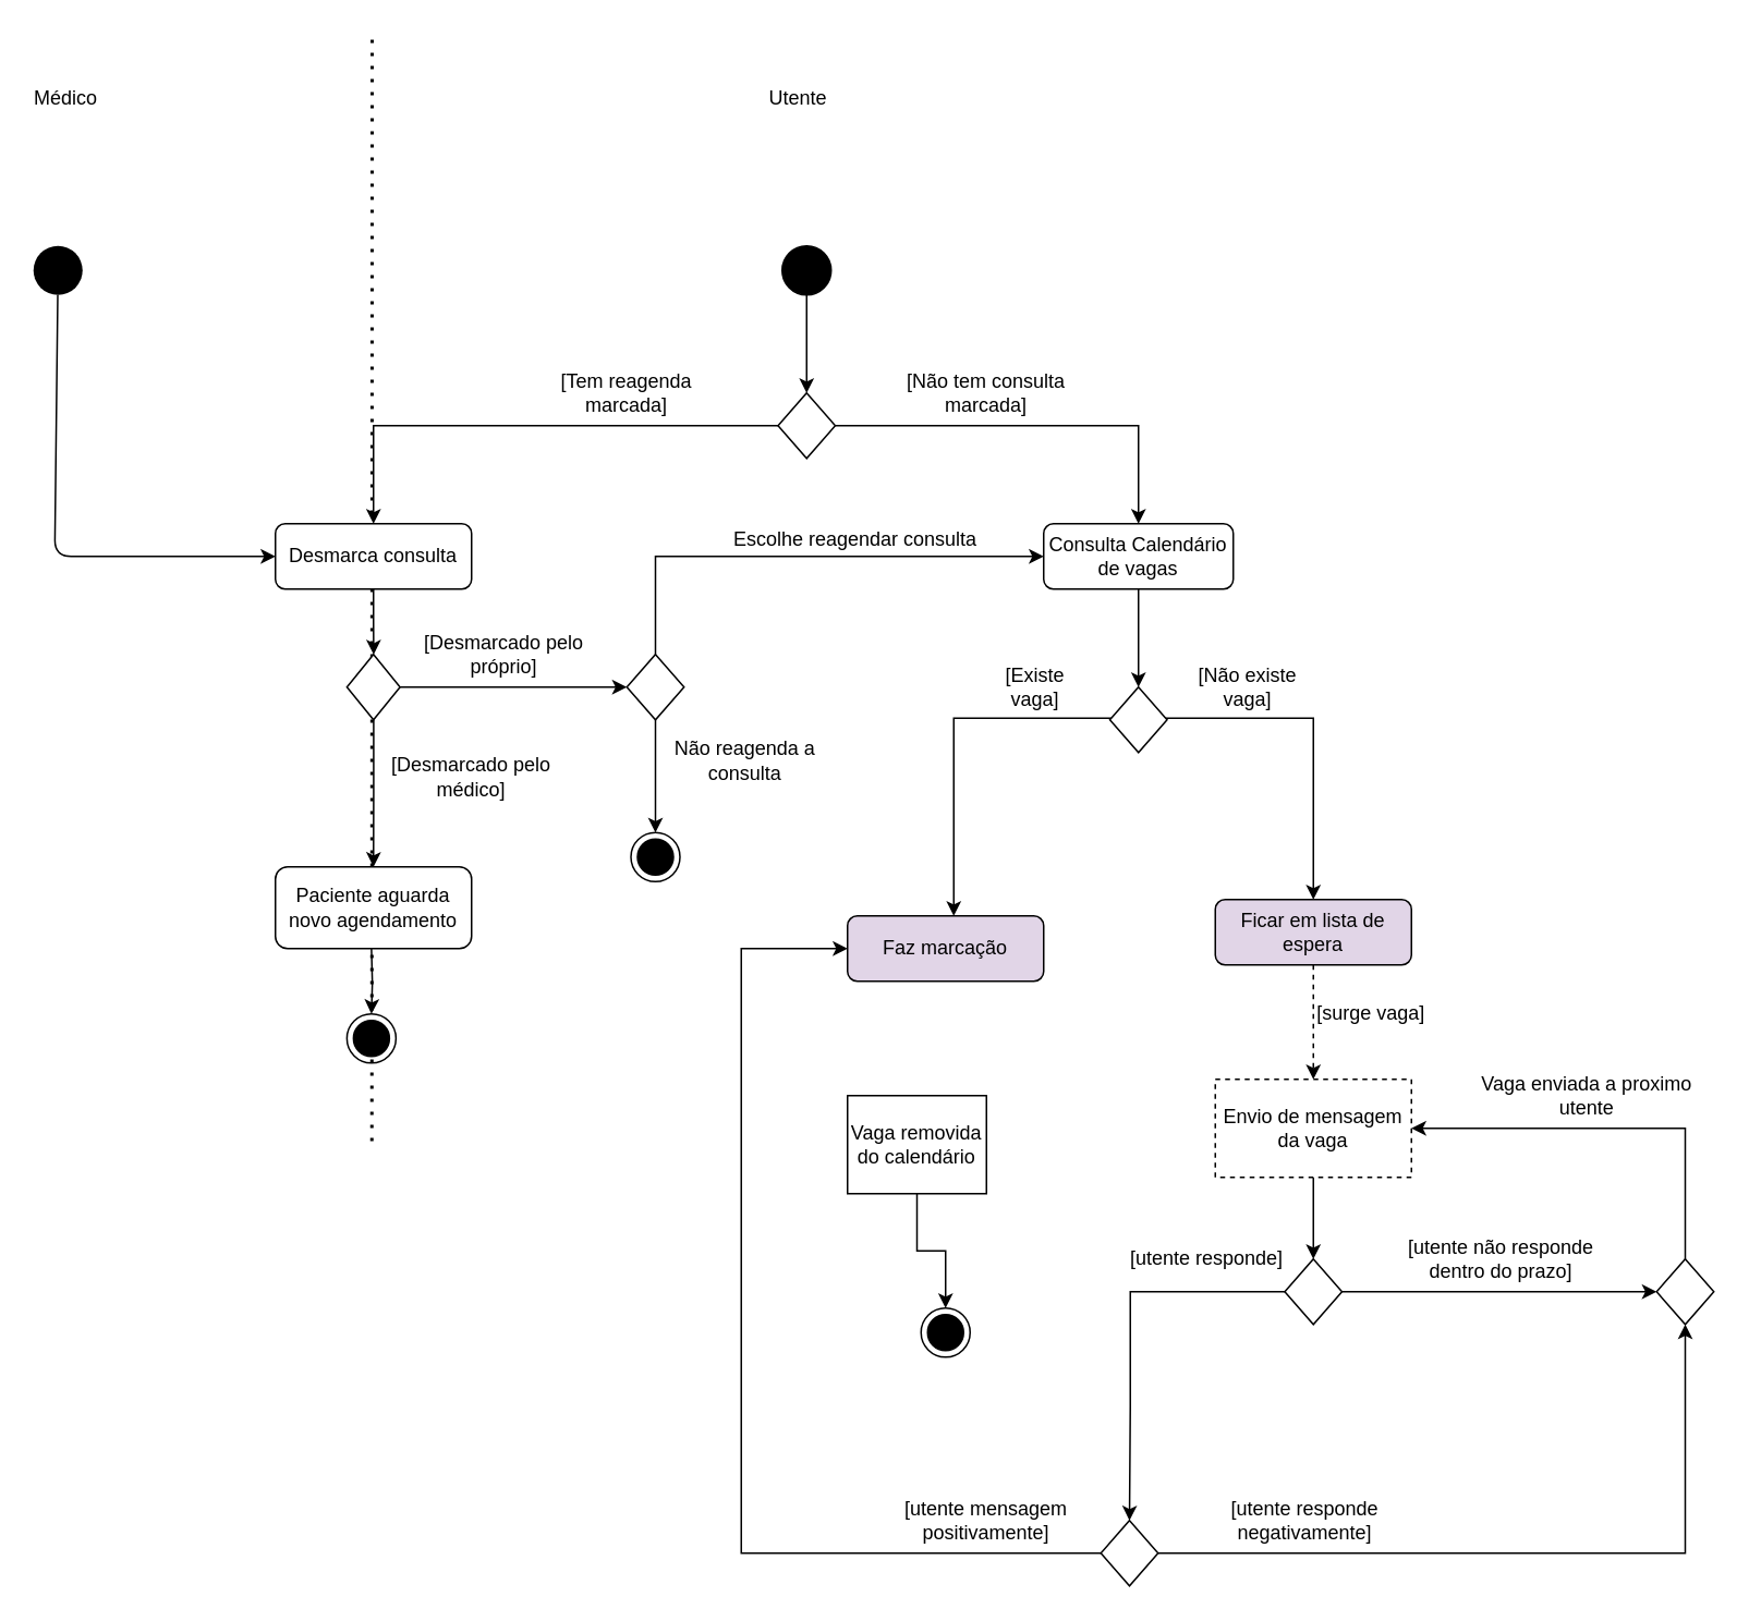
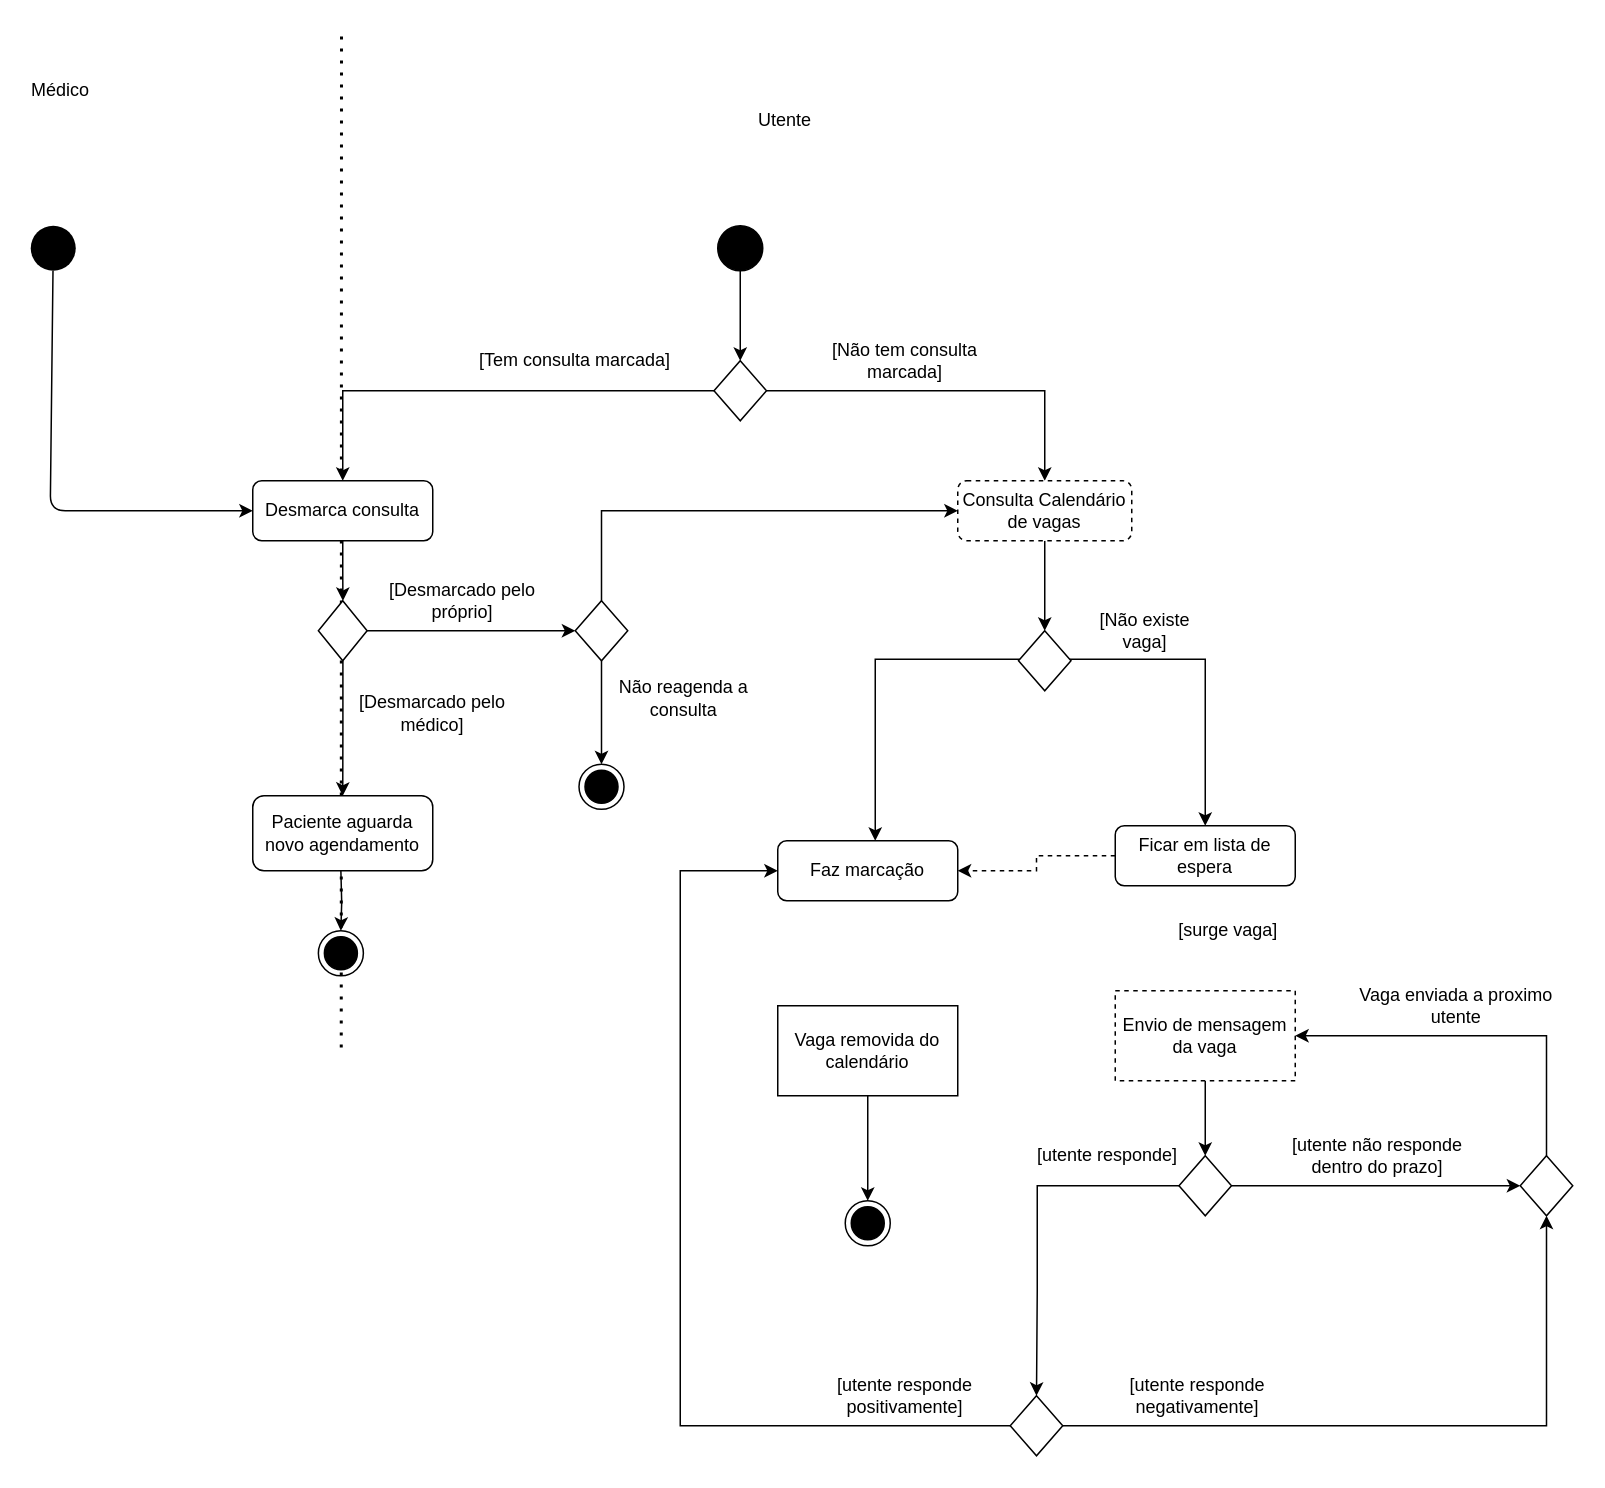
  <mxCell id="0" />
  <mxCell id="1" parent="0" />
  <mxCell id="2" value="" style="endArrow=none;dashed=1;html=1;dashPattern=1 3;strokeWidth=2;" parent="1" edge="1"><mxGeometry width="50" height="50" relative="1" as="geometry"><mxPoint x="227" y="697.861" as="sourcePoint" /><mxPoint x="227.17" y="20" as="targetPoint" /></mxGeometry></mxCell>
  <mxCell id="3" value="" style="ellipse;whiteSpace=wrap;html=1;aspect=fixed;fillColor=#000000;" parent="1" vertex="1"><mxGeometry x="478" y="150" width="30" height="30" as="geometry" /></mxCell>
  <mxCell id="4" value="" style="endArrow=classic;html=1;exitX=0.5;exitY=1;exitDx=0;exitDy=0;entryX=0.5;entryY=0;entryDx=0;entryDy=0;" parent="1" source="3" target="11" edge="1"><mxGeometry width="50" height="50" relative="1" as="geometry"><mxPoint x="491.5" y="190" as="sourcePoint" /><mxPoint x="492.5" y="230" as="targetPoint" /></mxGeometry></mxCell>
- <mxCell id="5" value="Faz marcação" style="rounded=1;whiteSpace=wrap;html=1;fillColor=#e1d5e7;" parent="1" vertex="1"><mxGeometry x="518" y="560" width="120" height="40" as="geometry" /></mxCell>
+ <mxCell id="5" value="Faz marcação" style="rounded=1;whiteSpace=wrap;html=1;" parent="1" vertex="1"><mxGeometry x="518" y="560" width="120" height="40" as="geometry" /></mxCell>
  <mxCell id="6" style="edgeStyle=orthogonalEdgeStyle;rounded=0;orthogonalLoop=1;jettySize=auto;html=1;entryX=0.5;entryY=0;entryDx=0;entryDy=0;" parent="1" source="7" target="8" edge="1"><mxGeometry relative="1" as="geometry" /></mxCell>
- <mxCell id="7" value="Vaga removida do calendário" style="whiteSpace=wrap;html=1;rounded=1;arcSize=0;" parent="1" vertex="1"><mxGeometry x="518" y="670" width="85" height="60" as="geometry" /></mxCell>
+ <mxCell id="7" value="Vaga removida do calendário" style="whiteSpace=wrap;html=1;rounded=1;arcSize=0;" parent="1" vertex="1"><mxGeometry x="518" y="670" width="120" height="60" as="geometry" /></mxCell>
  <mxCell id="8" value="" style="ellipse;html=1;shape=endState;fillColor=#000000;" parent="1" vertex="1"><mxGeometry x="563" y="800" width="30" height="30" as="geometry" /></mxCell>
  <mxCell id="9" style="edgeStyle=orthogonalEdgeStyle;rounded=0;orthogonalLoop=1;jettySize=auto;html=1;" parent="1" source="11" target="17" edge="1"><mxGeometry relative="1" as="geometry"><mxPoint x="308" y="310" as="targetPoint" /><Array as="points"><mxPoint x="228" y="260" /></Array></mxGeometry></mxCell>
  <mxCell id="10" style="edgeStyle=orthogonalEdgeStyle;rounded=0;orthogonalLoop=1;jettySize=auto;html=1;entryX=0.5;entryY=0;entryDx=0;entryDy=0;" parent="1" source="11" target="15" edge="1"><mxGeometry relative="1" as="geometry"><mxPoint x="698" y="310" as="targetPoint" /></mxGeometry></mxCell>
  <mxCell id="11" value="" style="rhombus;whiteSpace=wrap;html=1;fillColor=#FFFFFF;" parent="1" vertex="1"><mxGeometry x="475.5" y="240" width="35" height="40" as="geometry" /></mxCell>
- <mxCell id="12" value="[Tem reagenda marcada]" style="text;html=1;strokeColor=none;fillColor=none;align=center;verticalAlign=middle;whiteSpace=wrap;rounded=0;" parent="1" vertex="1"><mxGeometry x="318" y="230" width="130" height="20" as="geometry" /></mxCell>
+ <mxCell id="12" value="[Tem consulta marcada]" style="text;html=1;strokeColor=none;fillColor=none;align=center;verticalAlign=middle;whiteSpace=wrap;rounded=0;" parent="1" vertex="1"><mxGeometry x="318" y="230" width="130" height="20" as="geometry" /></mxCell>
  <mxCell id="13" value="[Não tem consulta marcada]" style="text;html=1;strokeColor=none;fillColor=none;align=center;verticalAlign=middle;whiteSpace=wrap;rounded=0;" parent="1" vertex="1"><mxGeometry x="538" y="230" width="130" height="20" as="geometry" /></mxCell>
  <mxCell id="14" style="edgeStyle=orthogonalEdgeStyle;rounded=0;orthogonalLoop=1;jettySize=auto;html=1;" parent="1" source="15" target="34" edge="1"><mxGeometry relative="1" as="geometry" /></mxCell>
- <mxCell id="15" value="Consulta Calendário de vagas" style="rounded=1;whiteSpace=wrap;html=1;" parent="1" vertex="1"><mxGeometry x="638" y="320" width="116" height="40" as="geometry" /></mxCell>
+ <mxCell id="15" value="Consulta Calendário de vagas" style="rounded=1;whiteSpace=wrap;html=1;dashed=1;" parent="1" vertex="1"><mxGeometry x="638" y="320" width="116" height="40" as="geometry" /></mxCell>
  <mxCell id="16" value="" style="edgeStyle=orthogonalEdgeStyle;rounded=0;orthogonalLoop=1;jettySize=auto;html=1;exitX=0.5;exitY=1;exitDx=0;exitDy=0;" parent="1" source="17" target="25" edge="1"><mxGeometry relative="1" as="geometry"><mxPoint x="228" y="370" as="sourcePoint" /></mxGeometry></mxCell>
  <mxCell id="17" value="Desmarca consulta" style="rounded=1;whiteSpace=wrap;html=1;" parent="1" vertex="1"><mxGeometry x="168" y="320" width="120" height="40" as="geometry" /></mxCell>
- <mxCell id="18" value="Escolhe reagendar consulta" style="text;html=1;strokeColor=none;fillColor=none;align=center;verticalAlign=middle;whiteSpace=wrap;rounded=0;" parent="1" vertex="1"><mxGeometry x="433" y="320" width="180" height="20" as="geometry" /></mxCell>
  <mxCell id="19" value="" style="ellipse;whiteSpace=wrap;html=1;aspect=fixed;fillColor=#000000;strokeColor=none;" parent="1" vertex="1"><mxGeometry x="20" y="150" width="30" height="30" as="geometry" /></mxCell>
  <mxCell id="20" value="" style="endArrow=classic;html=1;entryX=0;entryY=0.5;entryDx=0;entryDy=0;" parent="1" source="19" target="17" edge="1"><mxGeometry width="50" height="50" relative="1" as="geometry"><mxPoint x="28" y="200" as="sourcePoint" /><mxPoint x="92.5" y="230" as="targetPoint" /><Array as="points"><mxPoint x="33" y="340" /></Array></mxGeometry></mxCell>
  <mxCell id="21" value="[Desmarcado pelo médico]" style="text;html=1;strokeColor=none;fillColor=none;align=center;verticalAlign=middle;whiteSpace=wrap;rounded=0;" parent="1" vertex="1"><mxGeometry x="223" y="465" width="130" height="20" as="geometry" /></mxCell>
  <mxCell id="22" value="[Desmarcado pelo próprio]" style="text;html=1;strokeColor=none;fillColor=none;align=center;verticalAlign=middle;whiteSpace=wrap;rounded=0;" parent="1" vertex="1"><mxGeometry x="243" y="390" width="130" height="20" as="geometry" /></mxCell>
  <mxCell id="23" style="edgeStyle=orthogonalEdgeStyle;rounded=0;orthogonalLoop=1;jettySize=auto;html=1;entryX=0;entryY=0.5;entryDx=0;entryDy=0;" parent="1" source="25" target="57" edge="1"><mxGeometry relative="1" as="geometry"><mxPoint x="383" y="420" as="targetPoint" /></mxGeometry></mxCell>
  <mxCell id="24" style="edgeStyle=orthogonalEdgeStyle;rounded=0;orthogonalLoop=1;jettySize=auto;html=1;" parent="1" source="25" target="26" edge="1"><mxGeometry relative="1" as="geometry"><mxPoint x="228" y="520" as="targetPoint" /></mxGeometry></mxCell>
  <mxCell id="25" value="" style="rhombus;whiteSpace=wrap;html=1;fillColor=#FFFFFF;" parent="1" vertex="1"><mxGeometry x="211.75" y="400" width="32.5" height="40" as="geometry" /></mxCell>
  <mxCell id="26" value="Paciente aguarda novo agendamento" style="rounded=1;whiteSpace=wrap;html=1;" parent="1" vertex="1"><mxGeometry x="168" y="530" width="120" height="50" as="geometry" /></mxCell>
  <mxCell id="27" style="edgeStyle=orthogonalEdgeStyle;rounded=0;orthogonalLoop=1;jettySize=auto;html=1;entryX=0.5;entryY=0;entryDx=0;entryDy=0;" parent="1" target="28" edge="1"><mxGeometry relative="1" as="geometry"><mxPoint x="226.75" y="580" as="sourcePoint" /></mxGeometry></mxCell>
  <mxCell id="28" value="" style="ellipse;html=1;shape=endState;fillColor=#000000;" parent="1" vertex="1"><mxGeometry x="211.75" y="620" width="30" height="30" as="geometry" /></mxCell>
  <mxCell id="29" value="Médico" style="text;html=1;strokeColor=none;fillColor=none;align=center;verticalAlign=middle;whiteSpace=wrap;rounded=0;" parent="1" vertex="1"><mxGeometry x="20" y="50" width="40" height="20" as="geometry" /></mxCell>
- <mxCell id="30" value="Utente" style="text;html=1;strokeColor=none;fillColor=none;align=center;verticalAlign=middle;whiteSpace=wrap;rounded=0;" parent="1" vertex="1"><mxGeometry x="468" y="50" width="40" height="20" as="geometry" /></mxCell>
+ <mxCell id="30" value="Utente" style="text;html=1;strokeColor=none;fillColor=none;align=center;verticalAlign=middle;whiteSpace=wrap;rounded=0;" parent="1" vertex="1"><mxGeometry x="503" y="70" width="40" height="20" as="geometry" /></mxCell>
  <mxCell id="31" value="" style="endArrow=none;html=1;strokeColor=none;" parent="1" edge="1"><mxGeometry width="50" height="50" relative="1" as="geometry"><mxPoint x="227.41" y="640" as="sourcePoint" /><mxPoint x="227.82" y="40" as="targetPoint" /></mxGeometry></mxCell>
  <mxCell id="32" style="edgeStyle=orthogonalEdgeStyle;rounded=0;orthogonalLoop=1;jettySize=auto;html=1;" parent="1" source="34" edge="1"><mxGeometry relative="1" as="geometry"><mxPoint x="583" y="560" as="targetPoint" /><Array as="points"><mxPoint x="583" y="439" /></Array></mxGeometry></mxCell>
  <mxCell id="33" style="edgeStyle=orthogonalEdgeStyle;rounded=0;orthogonalLoop=1;jettySize=auto;html=1;" parent="1" source="34" edge="1"><mxGeometry relative="1" as="geometry"><mxPoint x="803" y="550" as="targetPoint" /><Array as="points"><mxPoint x="803" y="439" /></Array></mxGeometry></mxCell>
  <mxCell id="34" value="" style="rhombus;whiteSpace=wrap;html=1;fillColor=#FFFFFF;" parent="1" vertex="1"><mxGeometry x="678.5" y="420" width="35" height="40" as="geometry" /></mxCell>
- <mxCell id="35" value="" style="edgeStyle=orthogonalEdgeStyle;rounded=0;orthogonalLoop=1;jettySize=auto;html=1;dashed=1;" parent="1" source="36" target="38" edge="1"><mxGeometry relative="1" as="geometry" /></mxCell>
- <mxCell id="36" value="Ficar em lista de espera" style="rounded=1;whiteSpace=wrap;html=1;fillColor=#e1d5e7;" parent="1" vertex="1"><mxGeometry x="743" y="550" width="120" height="40" as="geometry" /></mxCell>
+ <mxCell id="35" value="" style="edgeStyle=orthogonalEdgeStyle;rounded=0;orthogonalLoop=1;jettySize=auto;html=1;dashed=1;" parent="1" source="36" target="5" edge="1"><mxGeometry relative="1" as="geometry" /></mxCell>
+ <mxCell id="36" value="Ficar em lista de espera" style="rounded=1;whiteSpace=wrap;html=1;" parent="1" vertex="1"><mxGeometry x="743" y="550" width="120" height="40" as="geometry" /></mxCell>
  <mxCell id="37" style="edgeStyle=orthogonalEdgeStyle;rounded=0;orthogonalLoop=1;jettySize=auto;html=1;" parent="1" source="38" target="41" edge="1"><mxGeometry relative="1" as="geometry" /></mxCell>
  <mxCell id="38" value="Envio de mensagem da vaga" style="whiteSpace=wrap;html=1;rounded=1;arcSize=0;dashed=1;" parent="1" vertex="1"><mxGeometry x="743" y="660" width="120" height="60" as="geometry" /></mxCell>
- <mxCell id="39" value="[surge vaga]" style="text;html=1;align=center;verticalAlign=middle;resizable=0;points=[];autosize=1;" parent="1" vertex="1"><mxGeometry x="798" y="610" width="80" height="20" as="geometry" /></mxCell>
+ <mxCell id="39" value="[surge vaga]" style="text;html=1;align=center;verticalAlign=middle;resizable=0;points=[];autosize=1;" parent="1" vertex="1"><mxGeometry x="778" y="610" width="80" height="20" as="geometry" /></mxCell>
  <mxCell id="40" style="edgeStyle=orthogonalEdgeStyle;rounded=0;orthogonalLoop=1;jettySize=auto;html=1;entryX=0.5;entryY=0;entryDx=0;entryDy=0;" parent="1" source="41" target="46" edge="1"><mxGeometry relative="1" as="geometry"><mxPoint x="688" y="911" as="targetPoint" /><Array as="points"><mxPoint x="691" y="790" /><mxPoint x="691" y="860" /></Array></mxGeometry></mxCell>
  <mxCell id="41" value="" style="rhombus;whiteSpace=wrap;html=1;fillColor=#FFFFFF;" parent="1" vertex="1"><mxGeometry x="785.5" y="770" width="35" height="40" as="geometry" /></mxCell>
  <mxCell id="42" value="[utente responde]" style="text;html=1;strokeColor=none;fillColor=none;align=center;verticalAlign=middle;whiteSpace=wrap;rounded=0;" parent="1" vertex="1"><mxGeometry x="673" y="760" width="130" height="20" as="geometry" /></mxCell>
  <mxCell id="43" value="[utente não responde dentro do&amp;nbsp;prazo]" style="text;html=1;strokeColor=none;fillColor=none;align=center;verticalAlign=middle;whiteSpace=wrap;rounded=0;" parent="1" vertex="1"><mxGeometry x="853" y="760" width="130" height="20" as="geometry" /></mxCell>
  <mxCell id="44" style="edgeStyle=orthogonalEdgeStyle;rounded=0;orthogonalLoop=1;jettySize=auto;html=1;entryX=0;entryY=0.5;entryDx=0;entryDy=0;" parent="1" source="46" target="5" edge="1"><mxGeometry relative="1" as="geometry"><mxPoint x="575.5" y="1071" as="targetPoint" /><Array as="points"><mxPoint x="453" y="950" /><mxPoint x="453" y="580" /></Array></mxGeometry></mxCell>
  <mxCell id="45" style="edgeStyle=orthogonalEdgeStyle;rounded=0;orthogonalLoop=1;jettySize=auto;html=1;exitX=1;exitY=0.5;exitDx=0;exitDy=0;entryX=0.5;entryY=1;entryDx=0;entryDy=0;" parent="1" source="46" target="54" edge="1"><mxGeometry relative="1" as="geometry" /></mxCell>
  <mxCell id="46" value="" style="rhombus;whiteSpace=wrap;html=1;fillColor=#FFFFFF;" parent="1" vertex="1"><mxGeometry x="673" y="930" width="35" height="40" as="geometry" /></mxCell>
- <mxCell id="47" value="[utente mensagem positivamente]" style="text;html=1;strokeColor=none;fillColor=none;align=center;verticalAlign=middle;whiteSpace=wrap;rounded=0;" parent="1" vertex="1"><mxGeometry x="538" y="920" width="130" height="20" as="geometry" /></mxCell>
+ <mxCell id="47" value="[utente responde positivamente]" style="text;html=1;strokeColor=none;fillColor=none;align=center;verticalAlign=middle;whiteSpace=wrap;rounded=0;" parent="1" vertex="1"><mxGeometry x="538" y="920" width="130" height="20" as="geometry" /></mxCell>
  <mxCell id="48" value="[utente responde negativamente]" style="text;html=1;strokeColor=none;fillColor=none;align=center;verticalAlign=middle;whiteSpace=wrap;rounded=0;" parent="1" vertex="1"><mxGeometry x="733" y="920" width="130" height="20" as="geometry" /></mxCell>
  <mxCell id="49" value="Vaga enviada a proximo utente" style="text;html=1;strokeColor=none;fillColor=none;align=center;verticalAlign=middle;whiteSpace=wrap;rounded=0;" parent="1" vertex="1"><mxGeometry x="898" y="660" width="145" height="20" as="geometry" /></mxCell>
- <mxCell id="50" value="[Existe vaga]" style="text;html=1;strokeColor=none;fillColor=none;align=center;verticalAlign=middle;whiteSpace=wrap;rounded=0;" parent="1" vertex="1"><mxGeometry x="613" y="410" width="40" height="20" as="geometry" /></mxCell>
  <mxCell id="51" value="[Não existe vaga]" style="text;html=1;strokeColor=none;fillColor=none;align=center;verticalAlign=middle;whiteSpace=wrap;rounded=0;" parent="1" vertex="1"><mxGeometry x="723" y="410" width="80" height="20" as="geometry" /></mxCell>
  <mxCell id="52" style="edgeStyle=orthogonalEdgeStyle;rounded=0;orthogonalLoop=1;jettySize=auto;html=1;exitX=1;exitY=0.5;exitDx=0;exitDy=0;entryX=0;entryY=0.5;entryDx=0;entryDy=0;" parent="1" source="41" target="54" edge="1"><mxGeometry relative="1" as="geometry"><mxPoint x="983" y="790" as="targetPoint" /><mxPoint x="1203" y="800" as="sourcePoint" /></mxGeometry></mxCell>
  <mxCell id="53" style="edgeStyle=orthogonalEdgeStyle;rounded=0;orthogonalLoop=1;jettySize=auto;html=1;exitX=0.5;exitY=0;exitDx=0;exitDy=0;entryX=1;entryY=0.5;entryDx=0;entryDy=0;" parent="1" source="54" target="38" edge="1"><mxGeometry relative="1" as="geometry" /></mxCell>
  <mxCell id="54" value="" style="rhombus;whiteSpace=wrap;html=1;fillColor=#FFFFFF;" parent="1" vertex="1"><mxGeometry x="1013" y="770" width="35" height="40" as="geometry" /></mxCell>
  <mxCell id="55" style="edgeStyle=orthogonalEdgeStyle;rounded=0;orthogonalLoop=1;jettySize=auto;html=1;exitX=0.5;exitY=0;exitDx=0;exitDy=0;entryX=0;entryY=0.5;entryDx=0;entryDy=0;" edge="1" parent="1" source="57" target="15"><mxGeometry relative="1" as="geometry" /></mxCell>
  <mxCell id="56" style="edgeStyle=orthogonalEdgeStyle;rounded=0;orthogonalLoop=1;jettySize=auto;html=1;exitX=0.5;exitY=1;exitDx=0;exitDy=0;entryX=0;entryY=0.5;entryDx=0;entryDy=0;" edge="1" parent="1" source="57" target="59"><mxGeometry relative="1" as="geometry"><mxPoint x="401" y="500" as="targetPoint" /></mxGeometry></mxCell>
  <mxCell id="57" value="" style="rhombus;whiteSpace=wrap;html=1;fillColor=#FFFFFF;" vertex="1" parent="1"><mxGeometry x="383" y="400" width="35" height="40" as="geometry" /></mxCell>
  <mxCell id="58" value="Não reagenda a consulta" style="text;html=1;strokeColor=none;fillColor=none;align=center;verticalAlign=middle;whiteSpace=wrap;rounded=0;" vertex="1" parent="1"><mxGeometry x="393" y="440" width="125" height="50" as="geometry" /></mxCell>
  <mxCell id="59" value="" style="ellipse;html=1;shape=endState;fillColor=#000000;direction=south;" vertex="1" parent="1"><mxGeometry x="385.5" y="509" width="30" height="30" as="geometry" /></mxCell>
